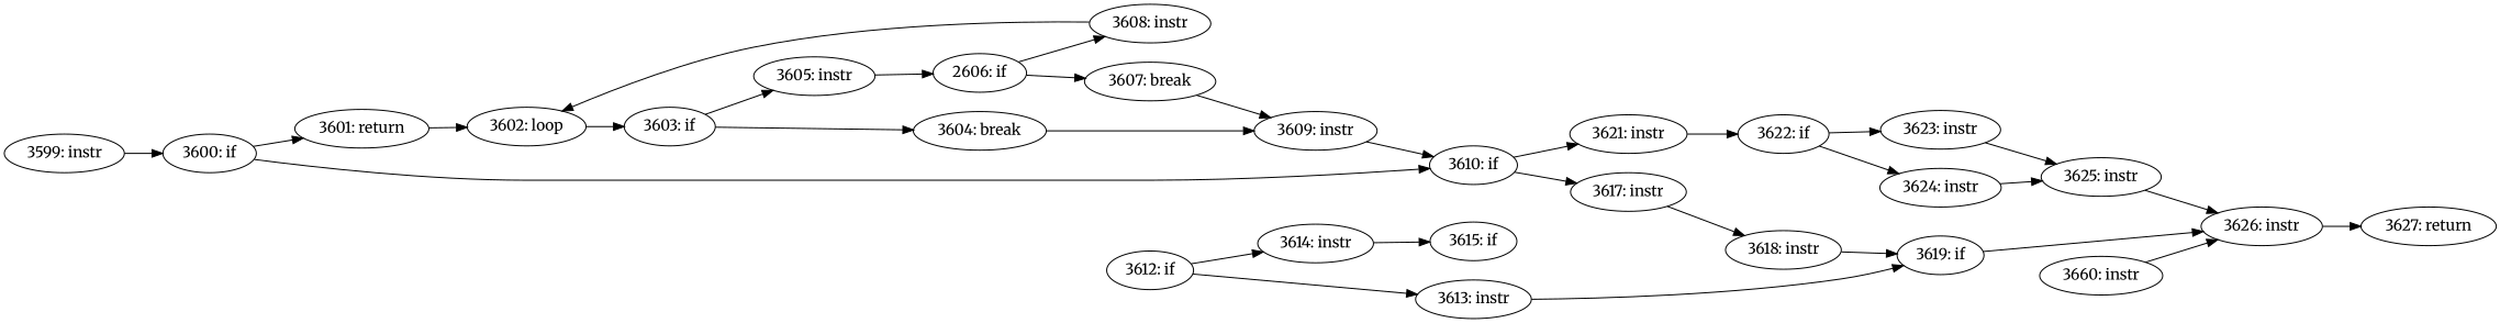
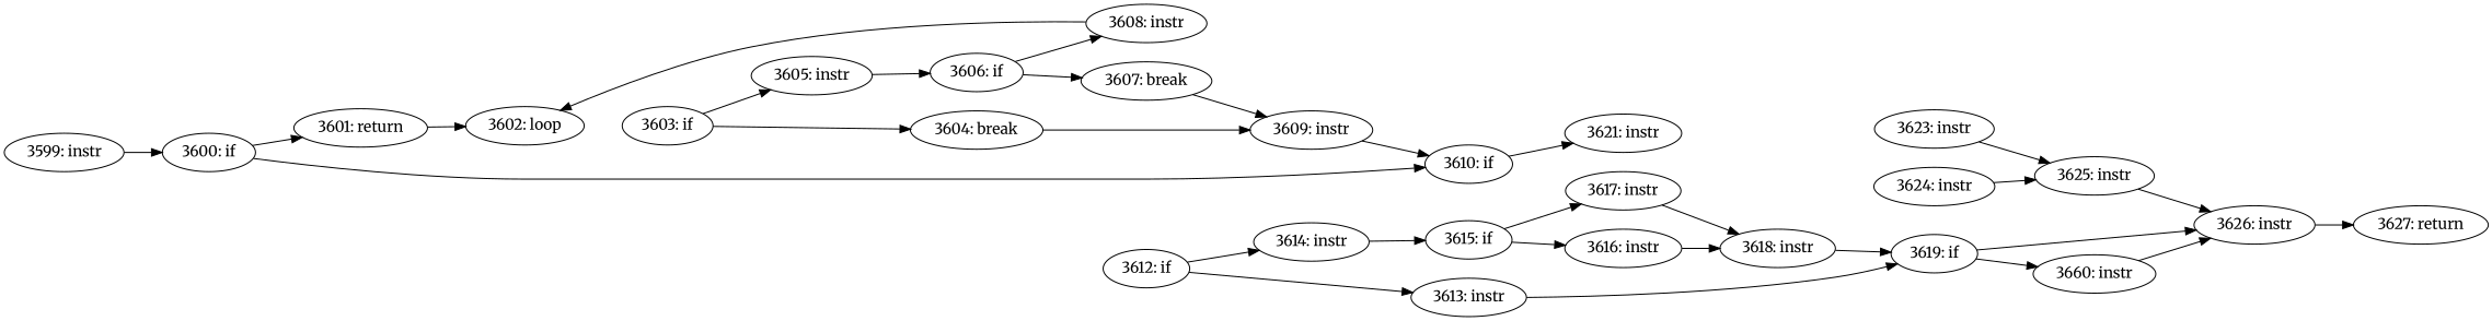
  digraph {
    fontname=Merriweather
    rankdir=LR
    node [fontname=Merriweather]
    edge [fontname=Merriweather]
    n1 [label="3599: instr"]
    n2 [label="3600: if"]
    n3 [label="3601: return"]
    n4 [label="3610: if"]
    n5 [label="3602: loop"]
    n6 [label="3621: instr"]
    n7 [label="3603: if"]
-   n8 [label="3622: if"]
    n9 [label="3605: instr"]
    n10 [label="3604: break"]
-   n11 [label="2606: if"]
+   n11 [label="3606: if"]
    n12 [label="3609: instr"]
    n13 [label="3607: break"]
    n14 [label="3608: instr"]
    n15 [label="3612: if"]
    n16 [label="3613: instr"]
    n17 [label="3614: instr"]
    n18 [label="3623: instr"]
    n19 [label="3624: instr"]
    n20 [label="3619: if"]
    n21 [label="3615: if"]
    n22 [label="3660: instr"]
    n23 [label="3626: instr"]
+   n24 [label="3616: instr"]
    n25 [label="3617: instr"]
    n26 [label="3627: return"]
    n27 [label="3618: instr"]
    n28 [label="3625: instr"]
    n1 -> n2
    n2 -> n3
    n2 -> n4
    n3 -> n5
    n4 -> n6
-   n5 -> n7
-   n6 -> n8
    n7 -> n9
    n7 -> n10
-   n8 -> n18
-   n8 -> n19
    n9 -> n11
    n10 -> n12
    n11 -> n13
    n11 -> n14
    n12 -> n4
    n13 -> n12
    n14 -> n5
    n15 -> n16
    n15 -> n17
    n16 -> n20
    n17 -> n21
    n18 -> n28
    n19 -> n28
+   n20 -> n22
    n20 -> n23
-   n4 -> n25
+   n21 -> n24
+   n21 -> n25
    n22 -> n23
    n23 -> n26
+   n24 -> n27
    n25 -> n27
    n27 -> n20
    n28 -> n23
  }
